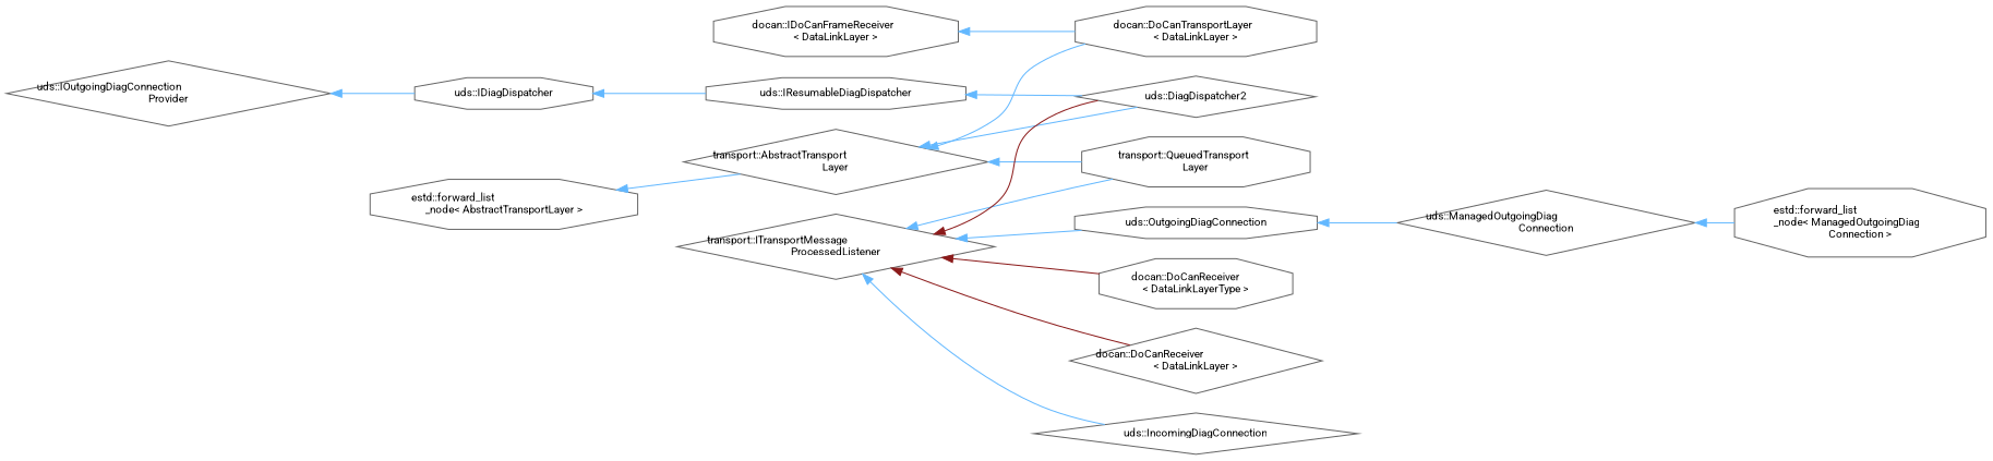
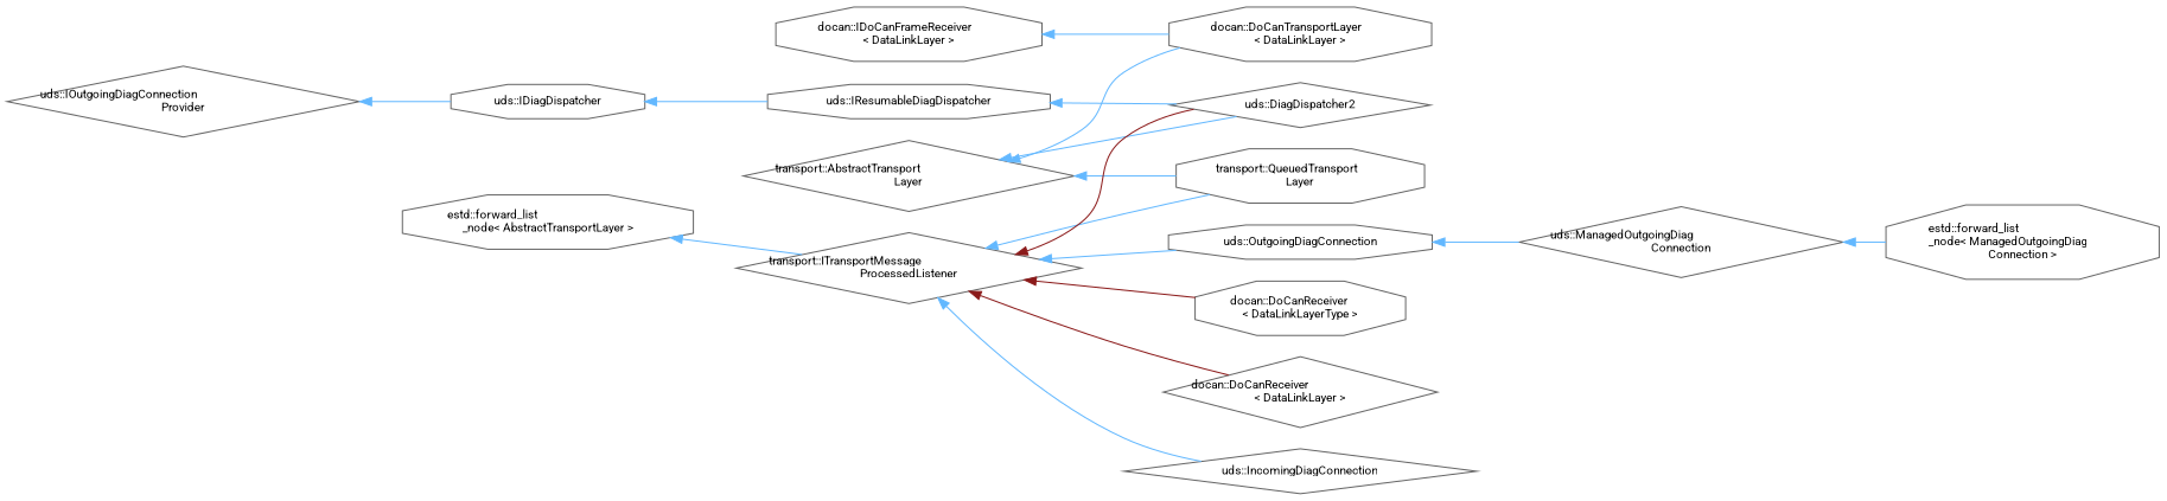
  digraph {
    fontname=Roboto
    rankdir=LR
    node [color=grey40 fillcolor=white fontname=Roboto fontsize=10 shape=octagon style=filled]
    edge [color=steelblue1 dir=back fontname=Roboto fontsize=10 labelfontname=Helvetica labelfontsize=10 style=solid]
    n1 [height=0.2 label="estd::forward_list\l_node\< AbstractTransportLayer \>" width=0.4]
    n2 [height=0.2 label="transport::AbstractTransport\lLayer" shape=diamond width=0.4]
    n3 [height=0.2 label="docan::DoCanTransportLayer\l\< DataLinkLayer \>" width=0.4]
    n4 [height=0.2 label="transport::QueuedTransport\lLayer" width=0.4]
    n5 [height=0.2 label="uds::DiagDispatcher2" shape=diamond width=0.4]
    n6 [height=0.2 label="estd::forward_list\l_node\< ManagedOutgoingDiag\lConnection \>" width=0.4]
    n7 [height=0.2 label="uds::ManagedOutgoingDiag\lConnection" shape=diamond width=0.4]
    n8 [height=0.2 label="docan::IDoCanFrameReceiver\l\< DataLinkLayer \>" width=0.4]
    n9 [height=0.2 label="uds::IOutgoingDiagConnection\lProvider" shape=diamond width=0.4]
    n10 [height=0.2 label="uds::IDiagDispatcher" width=0.4]
    n11 [height=0.2 label="uds::IResumableDiagDispatcher" width=0.4]
    n12 [height=0.2 label="transport::ITransportMessage\lProcessedListener" shape=diamond width=0.4]
    n13 [height=0.2 label="docan::DoCanReceiver\l\< DataLinkLayerType \>" width=0.4]
    n14 [height=0.2 label="docan::DoCanReceiver\l\< DataLinkLayer \>" shape=diamond width=0.4]
    n15 [height=0.2 label="uds::IncomingDiagConnection" shape=diamond width=0.4]
    n16 [height=0.2 label="uds::OutgoingDiagConnection" width=0.4]
-   n1 -> n2
+   n1 -> n12
    n2 -> n3
    n2 -> n4
    n2 -> n5
    n7 -> n6
    n8 -> n3
    n9 -> n10
    n10 -> n11
    n11 -> n5
    n12 -> n4
    n12 -> n5 [color=firebrick4]
    n12 -> n13 [color=firebrick4]
    n12 -> n14 [color=firebrick4]
    n12 -> n15
    n12 -> n16
    n16 -> n7
  }
